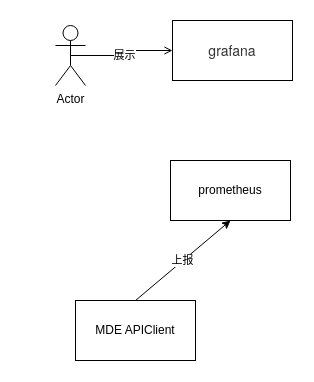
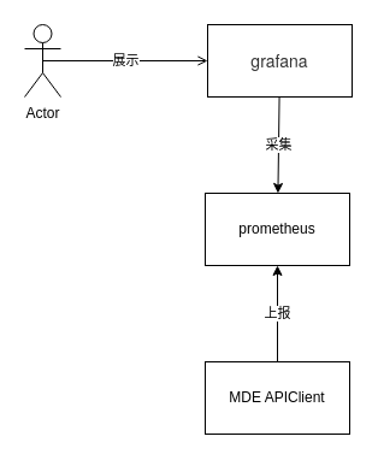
  <mxCell id="0" />
  <mxCell id="1" parent="0" />
- <mxCell id="2" value="MDE APIClient" style="rounded=0;whiteSpace=wrap;html=1;" vertex="1" parent="1"><mxGeometry x="75" y="300" width="120" height="60" as="geometry" /></mxCell>
+ <mxCell id="2" value="MDE APIClient" style="rounded=0;whiteSpace=wrap;html=1;" vertex="1" parent="1"><mxGeometry x="170" y="300" width="120" height="60" as="geometry" /></mxCell>
  <mxCell id="3" value="&#10;&#10;&lt;span style=&quot;color: rgb(51, 51, 51); font-family: &amp;quot;pingfang sc&amp;quot;, &amp;quot;microsoft yahei&amp;quot;, &amp;quot;helvetica neue&amp;quot;, helvetica, arial, sans-serif; font-size: 14px; font-style: normal; font-weight: 400; letter-spacing: normal; text-indent: 0px; text-transform: none; word-spacing: 0px; background-color: rgb(255, 255, 255); display: inline; float: none;&quot;&gt;grafana&lt;/span&gt;&#10;&#10;" style="rounded=0;whiteSpace=wrap;html=1;" vertex="1" parent="1"><mxGeometry x="172" y="20" width="120" height="60" as="geometry" /></mxCell>
  <mxCell id="4" value="prometheus" style="rounded=0;whiteSpace=wrap;html=1;" vertex="1" parent="1"><mxGeometry x="170" y="160" width="120" height="60" as="geometry" /></mxCell>
  <mxCell id="5" value="上报" style="endArrow=classic;html=1;exitX=0.5;exitY=0;exitDx=0;exitDy=0;" edge="1" parent="1" source="2"><mxGeometry width="50" height="50" relative="1" as="geometry"><mxPoint x="210" y="350" as="sourcePoint" /><mxPoint x="230" y="220" as="targetPoint" /></mxGeometry></mxCell>
+ <mxCell id="6" value="采集" style="endArrow=classic;html=1;" edge="1" parent="1" source="3" target="4"><mxGeometry width="50" height="50" relative="1" as="geometry"><mxPoint x="229.5" y="120" as="sourcePoint" /><mxPoint x="229.5" y="40" as="targetPoint" /></mxGeometry></mxCell>
  <mxCell id="7" value="展示" style="edgeStyle=orthogonalEdgeStyle;rounded=0;orthogonalLoop=1;jettySize=auto;html=1;exitX=0.5;exitY=0.5;exitDx=0;exitDy=0;exitPerimeter=0;entryX=0;entryY=0.5;entryDx=0;entryDy=0;endArrow=open;" edge="1" parent="1" source="8" target="3"><mxGeometry relative="1" as="geometry" /></mxCell>
- <mxCell id="8" value="Actor" style="shape=umlActor;verticalLabelPosition=bottom;verticalAlign=top;html=1;outlineConnect=0;" vertex="1" parent="1"><mxGeometry x="55" y="25" width="30" height="60" as="geometry" /></mxCell>
+ <mxCell id="8" value="Actor" style="shape=umlActor;verticalLabelPosition=bottom;verticalAlign=top;html=1;outlineConnect=0;" vertex="1" parent="1"><mxGeometry x="20" y="20" width="30" height="60" as="geometry" /></mxCell>
